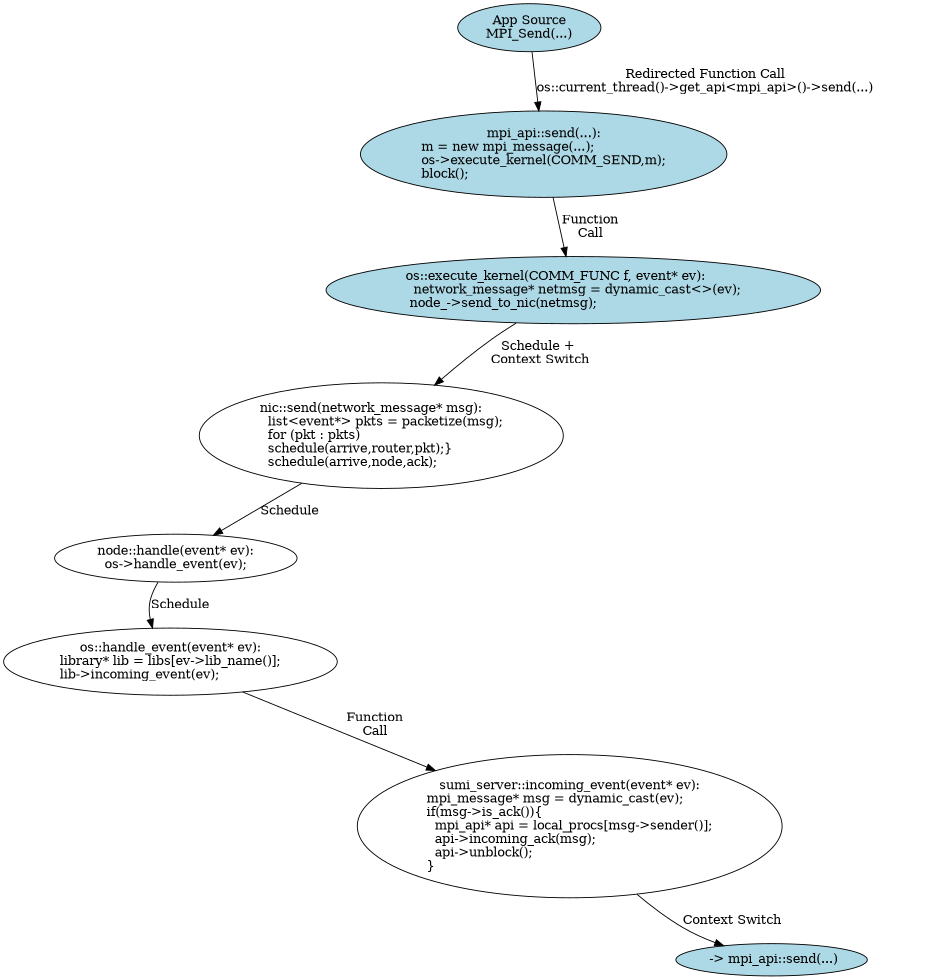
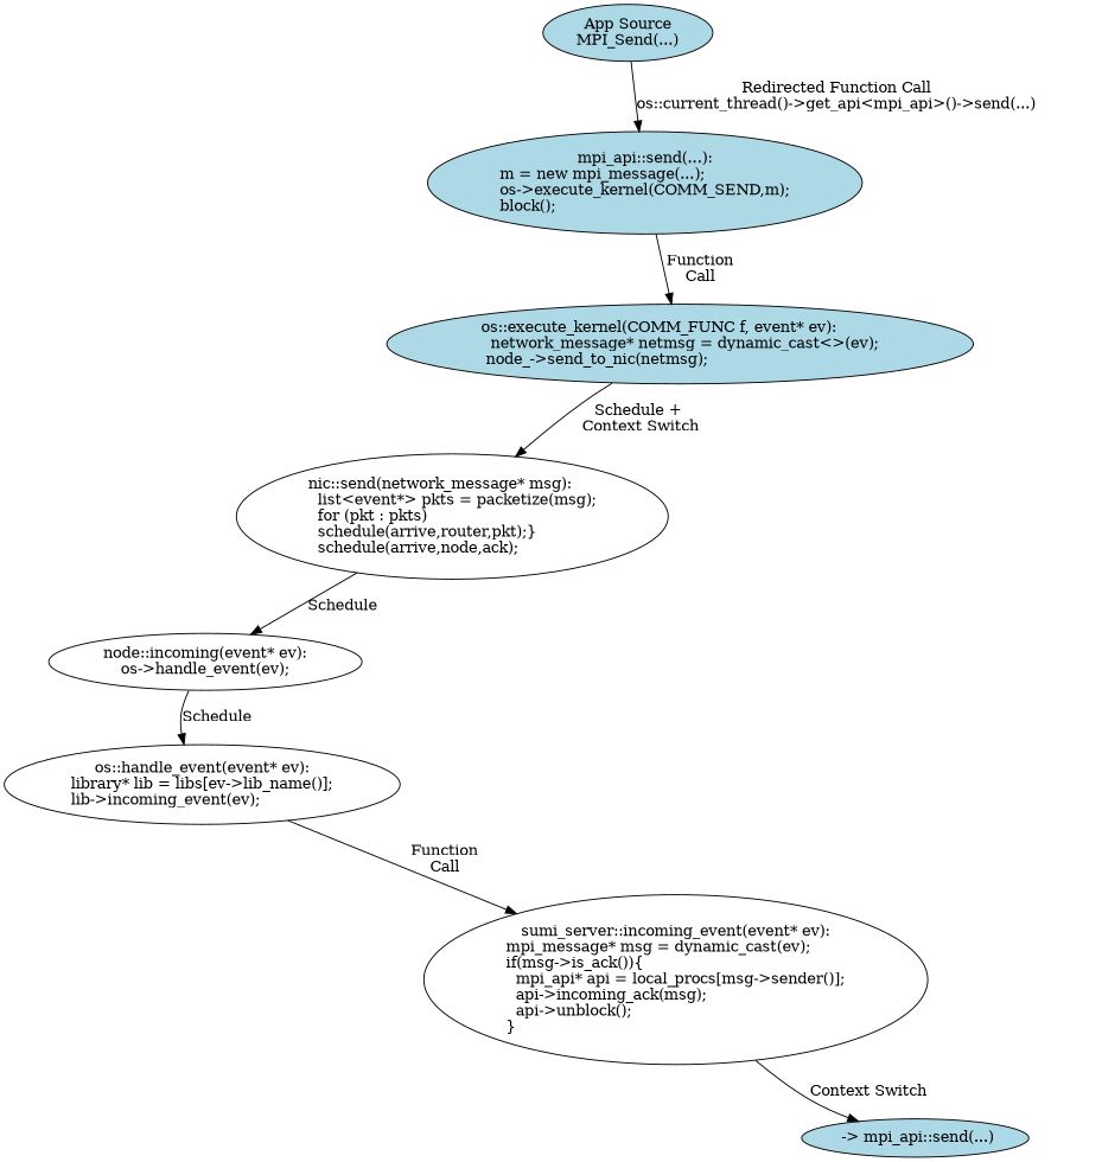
  digraph {
    node [style=invis]
    edge [style=invis]
    nic0
    nic1
    nic2
    n4 [label="nic::send(network_message* msg):\l  list<event*> pkts = packetize(msg);\l  for (pkt : pkts)\l  schedule(arrive,router,pkt);}\l  schedule(arrive,node,ack);\l" style=""]
    nic4
    nic5
    nic6
    nic7
    mpi0
    mpi1
    mpi2
    mpi3
    mpi4
    mpi5
    n15 [label="sumi_server::incoming_event(event* ev):\nmpi_message* msg = dynamic_cast(ev);\lif(msg->is_ack()){\l  mpi_api* api = local_procs[msg->sender()];\l  api->incoming_ack(msg);\l  api->unblock();\l}\l" style=""]
    mpi7
    node0
    node1
    node2
    node3
-   n21 [label="node::handle(event* ev):\nos->handle_event(ev);" style=""]
+   n21 [label="node::incoming(event* ev):\nos->handle_event(ev);" style=""]
    node6
    node7
    thr13
    thr14
    thr15
    thr16
    n28 [fillcolor=lightblue label=" -> mpi_api::send(...)" style=filled]
    n29 [fillcolor=lightblue label="App Source\nMPI_Send(...)" style=filled]
    n30 [fillcolor=lightblue label="mpi_api::send(...):\nm = new mpi_message(...);\los->execute_kernel(COMM_SEND,m);\lblock();\l" style=filled]
    n31 [fillcolor=lightblue label="os::execute_kernel(COMM_FUNC f, event* ev):\l  network_message* netmsg = dynamic_cast<>(ev);\l node_->send_to_nic(netmsg);\l" style=filled]
    n32 [label="os::handle_event(event* ev):\nlibrary* lib = libs[ev->lib_name()];\llib->incoming_event(ev);\l" style=""]
    nic0 -> nic1
    nic1 -> nic2
    nic2 -> n4
    n4 -> nic4
    n4 -> n21 [label=Schedule style=solid]
    nic4 -> nic5
    nic5 -> nic6
    nic6 -> nic7
    mpi0 -> mpi1
    mpi1 -> mpi2
    mpi2 -> mpi3
    mpi3 -> mpi4
    mpi4 -> mpi5
    mpi5 -> n15
    n15 -> mpi7
    n15 -> n28 [label="Context Switch" style=solid]
    node0 -> node1
    node1 -> node2
    node2 -> node3
    node3 -> n21
    n21 -> n32
    n21 -> n32 [label=Schedule style=solid]
    node6 -> node7
    thr13 -> thr14
    thr14 -> thr15
    thr15 -> thr16
    thr16 -> n28
    n29 -> n30
    n29 -> n30 [label="Redirected Function Call\nos::current_thread()->get_api<mpi_api>()->send(...)" style=solid]
    n30 -> n31
    n30 -> n31 [label="Function\nCall" style=solid]
    n31 -> n4 [label="Schedule + \nContext Switch" style=solid]
    n31 -> thr13
    n32 -> n15 [label="Function\nCall" style=solid]
    n32 -> node6
  }
